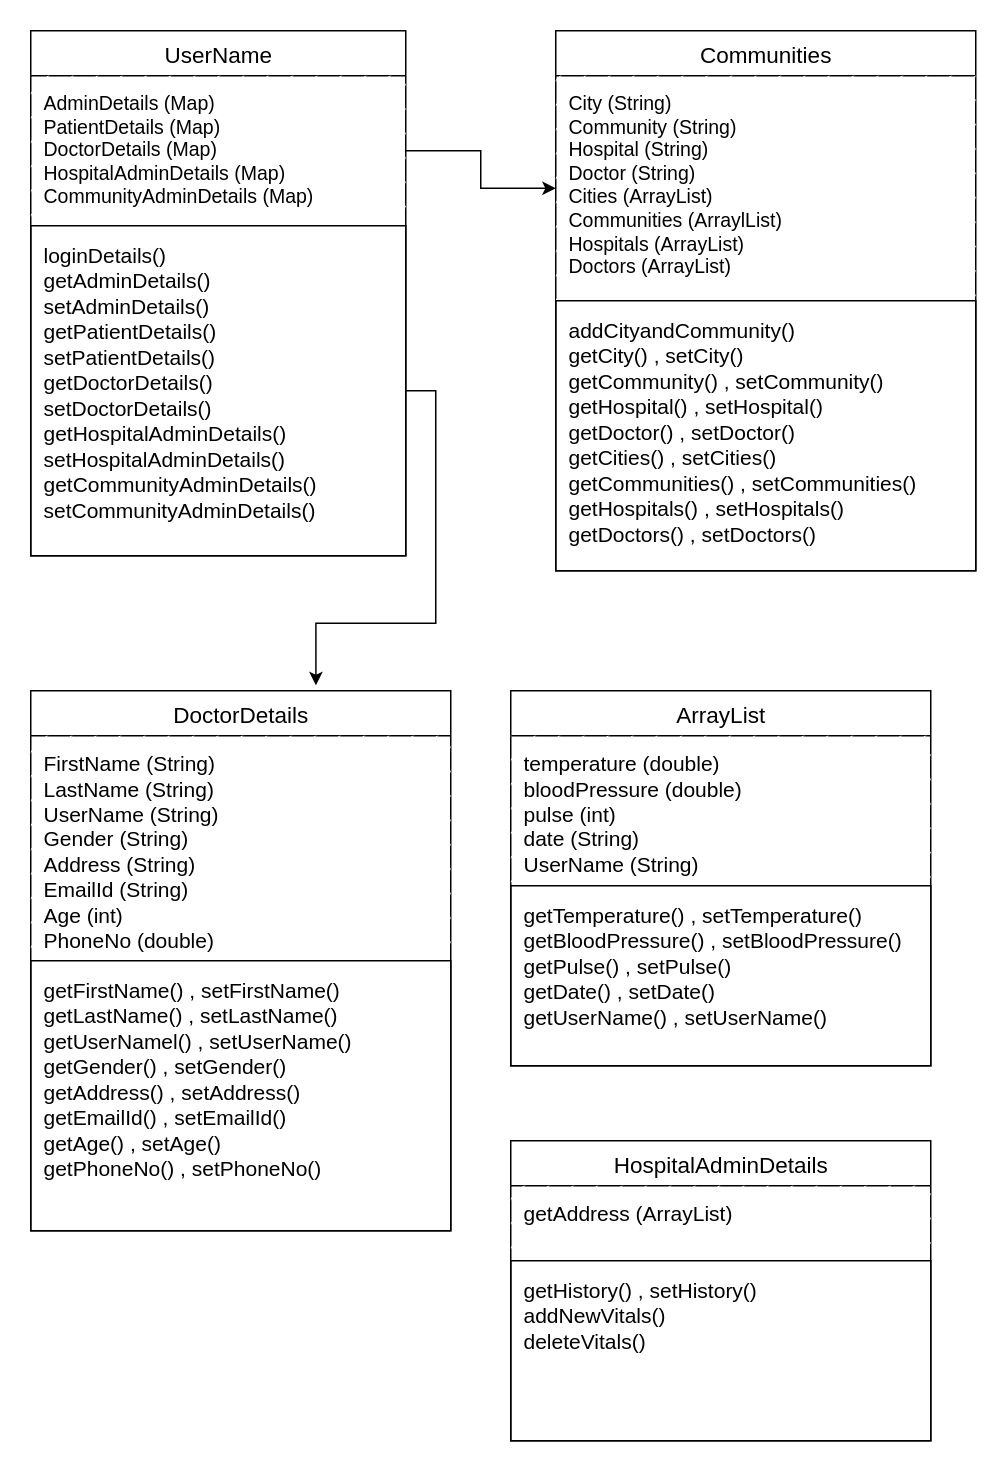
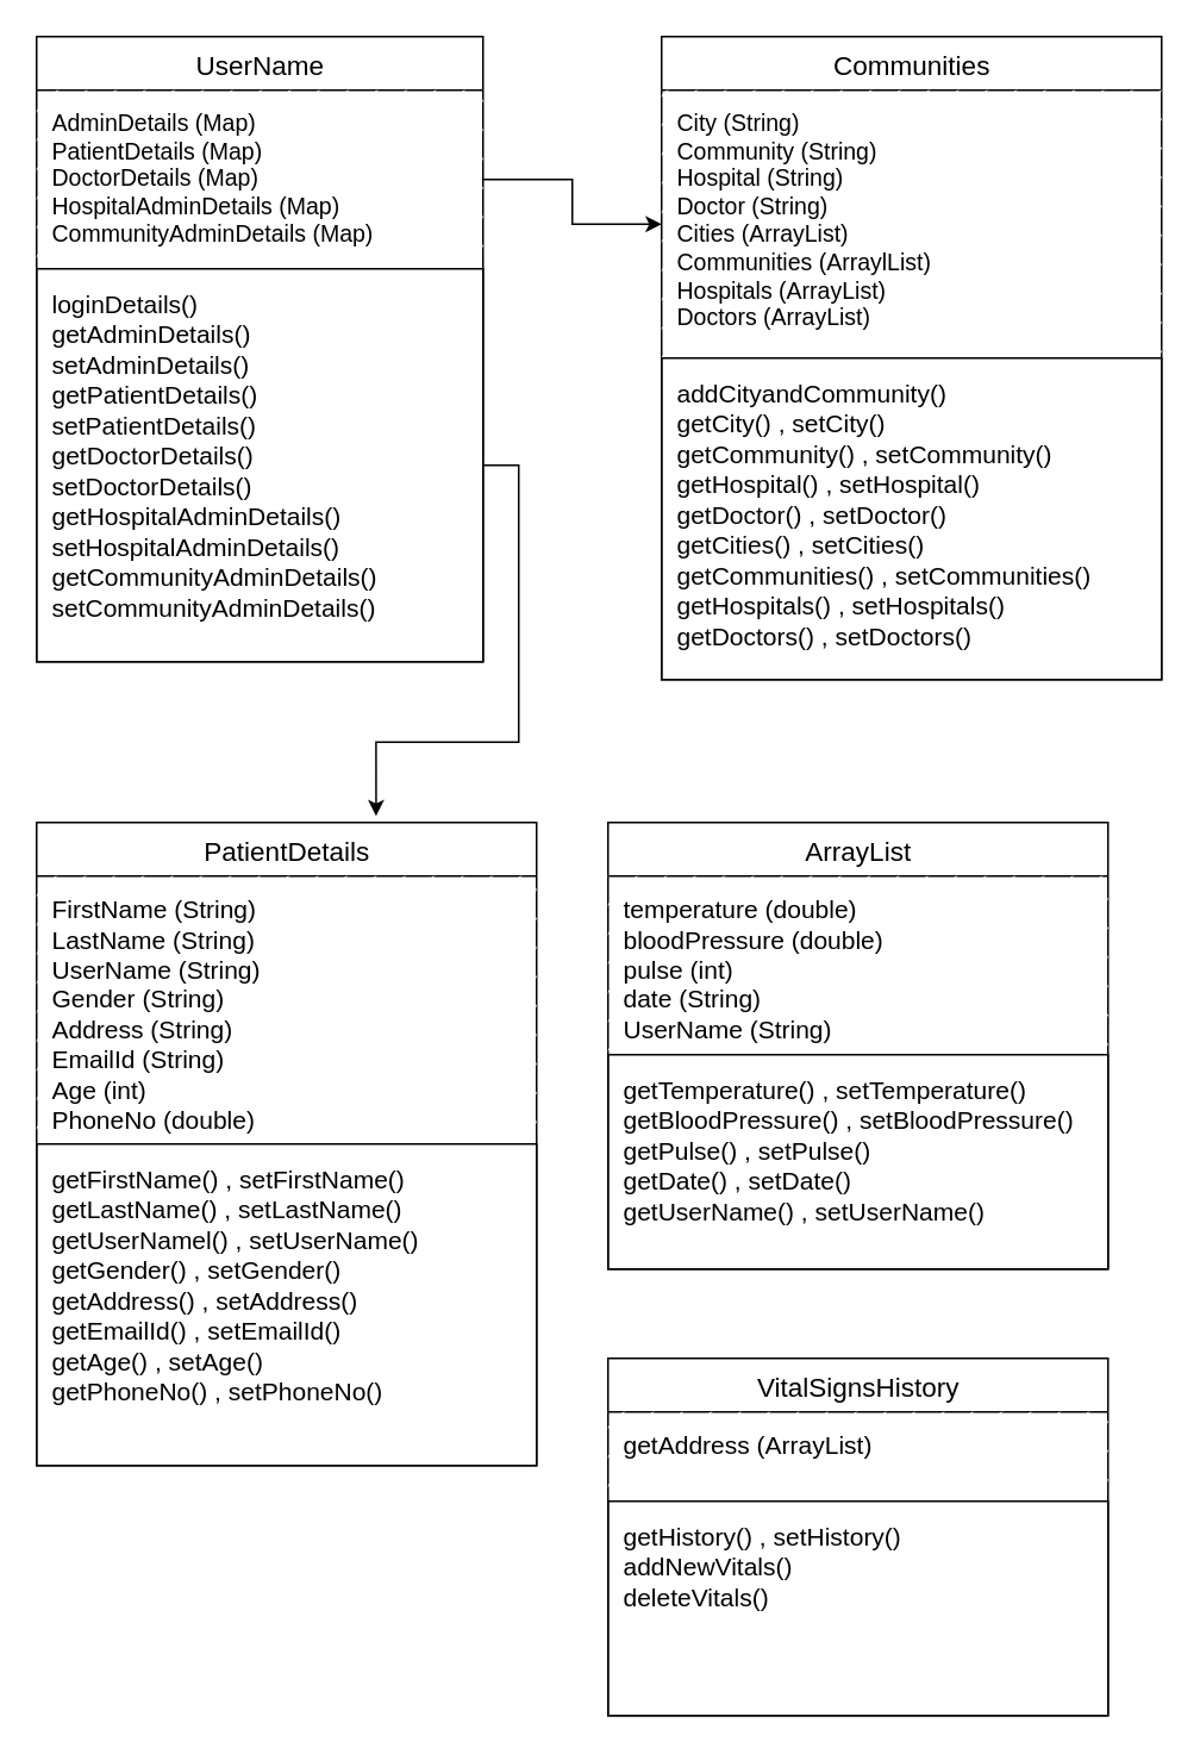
  <mxCell id="0" />
  <mxCell id="1" parent="0" />
  <mxCell id="2" value="UserName" style="swimlane;fontStyle=0;childLayout=stackLayout;horizontal=1;startSize=30;horizontalStack=0;resizeParent=1;resizeParentMax=0;resizeLast=0;collapsible=1;marginBottom=0;verticalAlign=middle;labelBackgroundColor=none;spacingTop=1;spacingLeft=1;fontSize=15;" vertex="1" parent="1"><mxGeometry x="20" y="20" width="250" height="350" as="geometry" /></mxCell>
  <mxCell id="3" value="AdminDetails (Map)&lt;br&gt;PatientDetails (Map)&lt;br&gt;DoctorDetails (Map)&lt;br&gt;HospitalAdminDetails (Map)&lt;br&gt;CommunityAdminDetails (Map)&lt;br&gt;" style="text;strokeColor=none;fillColor=default;align=left;verticalAlign=top;spacingLeft=4;spacingRight=4;overflow=hidden;points=[[0,0.5],[1,0.5]];portConstraint=eastwest;rotatable=0;fillStyle=hatch;fontSize=13;html=1;spacingTop=1;spacing=5;spacingBottom=1;" vertex="1" parent="2"><mxGeometry y="30" width="250" height="100" as="geometry" /></mxCell>
  <mxCell id="4" value="loginDetails()&#10;getAdminDetails()&#10;setAdminDetails()&#10;getPatientDetails()&#10;setPatientDetails()&#10;getDoctorDetails()&#10;setDoctorDetails()&#10;getHospitalAdminDetails()&#10;setHospitalAdminDetails()&#10;getCommunityAdminDetails()&#10;setCommunityAdminDetails()" style="text;strokeColor=default;fillColor=none;align=left;verticalAlign=top;spacingLeft=4;spacingRight=4;overflow=hidden;points=[[0,0.5],[1,0.5]];portConstraint=eastwest;rotatable=0;spacingTop=2;spacing=5;spacingBottom=1;fontSize=14;" vertex="1" parent="2"><mxGeometry y="130" width="250" height="220" as="geometry" /></mxCell>
  <mxCell id="5" value="Communities" style="swimlane;fontStyle=0;childLayout=stackLayout;horizontal=1;startSize=30;horizontalStack=0;resizeParent=1;resizeParentMax=0;resizeLast=0;collapsible=1;marginBottom=0;verticalAlign=middle;labelBackgroundColor=none;spacingTop=1;spacingLeft=1;fontSize=15;" vertex="1" parent="1"><mxGeometry x="370" y="20" width="280" height="360" as="geometry" /></mxCell>
  <mxCell id="6" value="City (String)&lt;br&gt;Community (String)&lt;br&gt;Hospital (String)&lt;br&gt;Doctor (String)&lt;br&gt;Cities (ArrayList)&lt;br&gt;Communities (ArraylList)&lt;br&gt;Hospitals (ArrayList)&lt;br&gt;Doctors (ArrayList)" style="text;strokeColor=none;fillColor=default;align=left;verticalAlign=top;spacingLeft=4;spacingRight=4;overflow=hidden;points=[[0,0.5],[1,0.5]];portConstraint=eastwest;rotatable=0;fillStyle=hatch;fontSize=13;html=1;spacingTop=1;spacing=5;spacingBottom=1;" vertex="1" parent="5"><mxGeometry y="30" width="280" height="150" as="geometry" /></mxCell>
  <mxCell id="7" value="addCityandCommunity()&#10;getCity() , setCity()&#10;getCommunity() , setCommunity()&#10;getHospital() , setHospital()&#10;getDoctor() , setDoctor()&#10;getCities() , setCities()&#10;getCommunities() , setCommunities()&#10;getHospitals() , setHospitals()&#10;getDoctors() , setDoctors()" style="text;strokeColor=default;fillColor=none;align=left;verticalAlign=top;spacingLeft=4;spacingRight=4;overflow=hidden;points=[[0,0.5],[1,0.5]];portConstraint=eastwest;rotatable=0;spacingTop=2;spacing=5;spacingBottom=1;fontSize=14;" vertex="1" parent="5"><mxGeometry y="180" width="280" height="180" as="geometry" /></mxCell>
  <mxCell id="8" value="" style="edgeStyle=orthogonalEdgeStyle;rounded=0;orthogonalLoop=1;jettySize=auto;html=1;fontSize=15;" edge="1" parent="1" source="3" target="6"><mxGeometry relative="1" as="geometry" /></mxCell>
- <mxCell id="9" value="DoctorDetails" style="swimlane;fontStyle=0;childLayout=stackLayout;horizontal=1;startSize=30;horizontalStack=0;resizeParent=1;resizeParentMax=0;resizeLast=0;collapsible=1;marginBottom=0;verticalAlign=middle;labelBackgroundColor=none;spacingTop=1;spacingLeft=1;fontSize=15;" vertex="1" parent="1"><mxGeometry x="20" y="460" width="280" height="360" as="geometry" /></mxCell>
+ <mxCell id="9" value="PatientDetails" style="swimlane;fontStyle=0;childLayout=stackLayout;horizontal=1;startSize=30;horizontalStack=0;resizeParent=1;resizeParentMax=0;resizeLast=0;collapsible=1;marginBottom=0;verticalAlign=middle;labelBackgroundColor=none;spacingTop=1;spacingLeft=1;fontSize=15;" vertex="1" parent="1"><mxGeometry x="20" y="460" width="280" height="360" as="geometry" /></mxCell>
  <mxCell id="10" value="FirstName (String)&lt;br style=&quot;font-size: 14px;&quot;&gt;LastName (String)&lt;br style=&quot;font-size: 14px;&quot;&gt;UserName (String)&lt;br style=&quot;font-size: 14px;&quot;&gt;Gender (String)&lt;br style=&quot;font-size: 14px;&quot;&gt;Address (String)&lt;br style=&quot;font-size: 14px;&quot;&gt;EmailId (String)&lt;br style=&quot;font-size: 14px;&quot;&gt;Age (int)&lt;br style=&quot;font-size: 14px;&quot;&gt;PhoneNo (double)" style="text;strokeColor=none;fillColor=default;align=left;verticalAlign=top;spacingLeft=4;spacingRight=4;overflow=hidden;points=[[0,0.5],[1,0.5]];portConstraint=eastwest;rotatable=0;fillStyle=hatch;fontSize=14;html=1;spacingTop=1;spacing=5;spacingBottom=1;" vertex="1" parent="9"><mxGeometry y="30" width="280" height="150" as="geometry" /></mxCell>
  <mxCell id="11" value="getFirstName() , setFirstName()&#10;getLastName() , setLastName()&#10;getUserNamel() , setUserName()&#10;getGender() , setGender()&#10;getAddress() , setAddress()&#10;getEmailId() , setEmailId()&#10;getAge() , setAge()&#10;getPhoneNo() , setPhoneNo()" style="text;strokeColor=default;fillColor=none;align=left;verticalAlign=top;spacingLeft=4;spacingRight=4;overflow=hidden;points=[[0,0.5],[1,0.5]];portConstraint=eastwest;rotatable=0;spacingTop=2;spacing=5;spacingBottom=1;fontSize=14;" vertex="1" parent="9"><mxGeometry y="180" width="280" height="180" as="geometry" /></mxCell>
  <mxCell id="12" value="" style="edgeStyle=orthogonalEdgeStyle;rounded=0;orthogonalLoop=1;jettySize=auto;html=1;fontSize=15;entryX=0.679;entryY=-0.01;entryDx=0;entryDy=0;entryPerimeter=0;" edge="1" parent="1" source="4" target="9"><mxGeometry relative="1" as="geometry" /></mxCell>
  <mxCell id="13" value="ArrayList" style="swimlane;fontStyle=0;childLayout=stackLayout;horizontal=1;startSize=30;horizontalStack=0;resizeParent=1;resizeParentMax=0;resizeLast=0;collapsible=1;marginBottom=0;verticalAlign=middle;labelBackgroundColor=none;spacingTop=1;spacingLeft=1;fontSize=15;" vertex="1" parent="1"><mxGeometry x="340" y="460" width="280" height="250" as="geometry" /></mxCell>
  <mxCell id="14" value="temperature (double)&lt;br style=&quot;font-size: 14px;&quot;&gt;bloodPressure (double)&lt;br style=&quot;font-size: 14px;&quot;&gt;pulse (int)&lt;br style=&quot;font-size: 14px;&quot;&gt;date (String)&lt;br style=&quot;font-size: 14px;&quot;&gt;UserName (String)&lt;br style=&quot;font-size: 14px;&quot;&gt;" style="text;strokeColor=none;fillColor=default;align=left;verticalAlign=top;spacingLeft=4;spacingRight=4;overflow=hidden;points=[[0,0.5],[1,0.5]];portConstraint=eastwest;rotatable=0;fillStyle=hatch;fontSize=14;html=1;spacingTop=1;spacing=5;spacingBottom=1;" vertex="1" parent="13"><mxGeometry y="30" width="280" height="100" as="geometry" /></mxCell>
  <mxCell id="15" value="getTemperature() , setTemperature()&#10;getBloodPressure() , setBloodPressure()&#10;getPulse() , setPulse()&#10;getDate() , setDate()&#10;getUserName() , setUserName()&#10;" style="text;strokeColor=default;fillColor=none;align=left;verticalAlign=top;spacingLeft=4;spacingRight=4;overflow=hidden;points=[[0,0.5],[1,0.5]];portConstraint=eastwest;rotatable=0;spacingTop=2;spacing=5;spacingBottom=1;fontSize=14;" vertex="1" parent="13"><mxGeometry y="130" width="280" height="120" as="geometry" /></mxCell>
- <mxCell id="16" value="HospitalAdminDetails" style="swimlane;fontStyle=0;childLayout=stackLayout;horizontal=1;startSize=30;horizontalStack=0;resizeParent=1;resizeParentMax=0;resizeLast=0;collapsible=1;marginBottom=0;verticalAlign=middle;labelBackgroundColor=none;spacingTop=1;spacingLeft=1;fontSize=15;" vertex="1" parent="1"><mxGeometry x="340" y="760" width="280" height="200" as="geometry" /></mxCell>
+ <mxCell id="16" value="VitalSignsHistory" style="swimlane;fontStyle=0;childLayout=stackLayout;horizontal=1;startSize=30;horizontalStack=0;resizeParent=1;resizeParentMax=0;resizeLast=0;collapsible=1;marginBottom=0;verticalAlign=middle;labelBackgroundColor=none;spacingTop=1;spacingLeft=1;fontSize=15;" vertex="1" parent="1"><mxGeometry x="340" y="760" width="280" height="200" as="geometry" /></mxCell>
  <mxCell id="17" value="getAddress (ArrayList)" style="text;strokeColor=none;fillColor=default;align=left;verticalAlign=top;spacingLeft=4;spacingRight=4;overflow=hidden;points=[[0,0.5],[1,0.5]];portConstraint=eastwest;rotatable=0;fillStyle=hatch;fontSize=14;html=1;spacingTop=1;spacing=5;spacingBottom=1;" vertex="1" parent="16"><mxGeometry y="30" width="280" height="50" as="geometry" /></mxCell>
  <mxCell id="18" value="getHistory() , setHistory()&#10;addNewVitals()&#10;deleteVitals()" style="text;strokeColor=default;fillColor=none;align=left;verticalAlign=top;spacingLeft=4;spacingRight=4;overflow=hidden;points=[[0,0.5],[1,0.5]];portConstraint=eastwest;rotatable=0;spacingTop=2;spacing=5;spacingBottom=1;fontSize=14;" vertex="1" parent="16"><mxGeometry y="80" width="280" height="120" as="geometry" /></mxCell>
